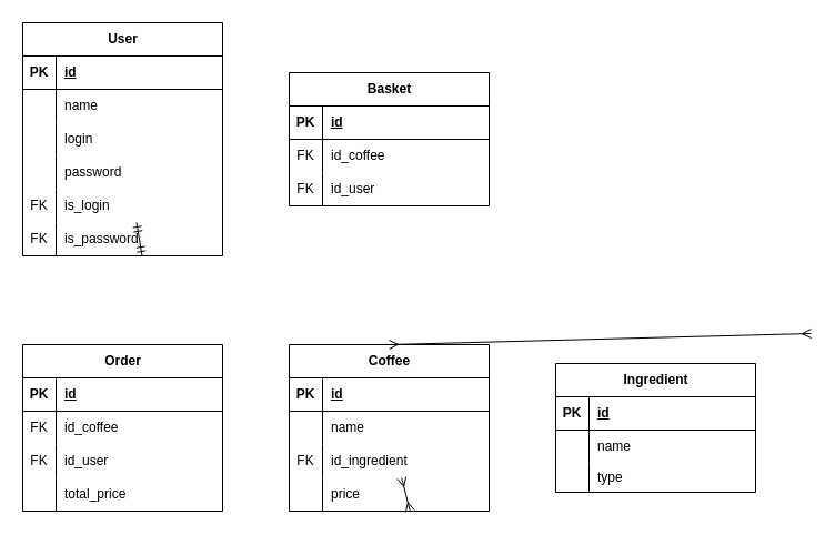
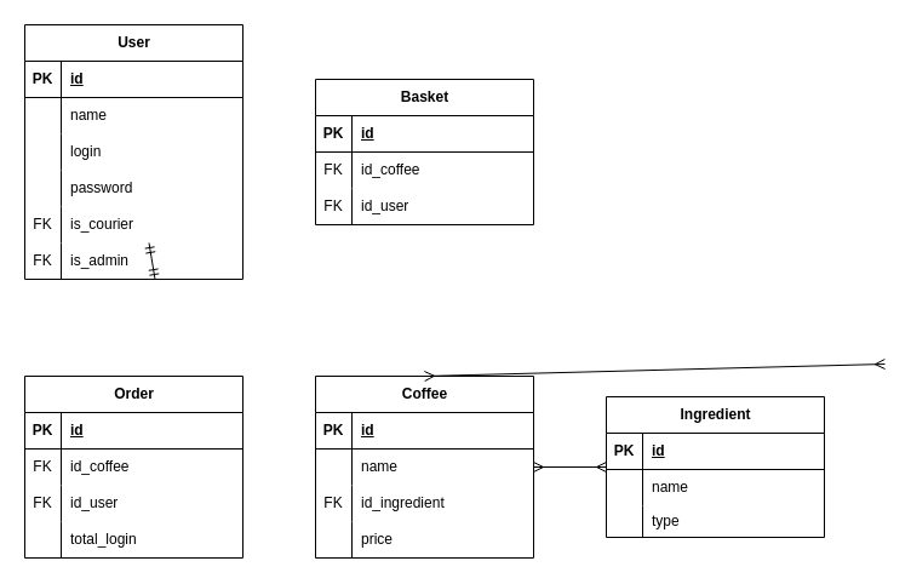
  <mxCell id="0" />
  <mxCell id="1" parent="0" />
  <mxCell id="2" value="User" style="shape=table;startSize=30;container=1;collapsible=1;childLayout=tableLayout;fixedRows=1;rowLines=0;fontStyle=1;align=center;resizeLast=1;html=1;" parent="1" vertex="1"><mxGeometry width="180" height="210" as="geometry" x="20" y="20" /></mxCell>
  <mxCell id="3" value="" style="shape=tableRow;horizontal=0;startSize=0;swimlaneHead=0;swimlaneBody=0;fillColor=none;collapsible=0;dropTarget=0;points=[[0,0.5],[1,0.5]];portConstraint=eastwest;top=0;left=0;right=0;bottom=1;" parent="2" vertex="1"><mxGeometry y="30" width="180" height="30" as="geometry" /></mxCell>
  <mxCell id="4" value="PK" style="shape=partialRectangle;connectable=0;fillColor=none;top=0;left=0;bottom=0;right=0;fontStyle=1;overflow=hidden;whiteSpace=wrap;html=1;" parent="3" vertex="1"><mxGeometry width="30" height="30" as="geometry"><mxRectangle width="30" height="30" as="alternateBounds" /></mxGeometry></mxCell>
  <mxCell id="5" value="id" style="shape=partialRectangle;connectable=0;fillColor=none;top=0;left=0;bottom=0;right=0;align=left;spacingLeft=6;fontStyle=5;overflow=hidden;whiteSpace=wrap;html=1;" parent="3" vertex="1"><mxGeometry x="30" width="150" height="30" as="geometry"><mxRectangle width="150" height="30" as="alternateBounds" /></mxGeometry></mxCell>
  <mxCell id="6" value="" style="shape=tableRow;horizontal=0;startSize=0;swimlaneHead=0;swimlaneBody=0;fillColor=none;collapsible=0;dropTarget=0;points=[[0,0.5],[1,0.5]];portConstraint=eastwest;top=0;left=0;right=0;bottom=0;" parent="2" vertex="1"><mxGeometry y="60" width="180" height="30" as="geometry" /></mxCell>
  <mxCell id="7" value="" style="shape=partialRectangle;connectable=0;fillColor=none;top=0;left=0;bottom=0;right=0;editable=1;overflow=hidden;whiteSpace=wrap;html=1;perimeterSpacing=0;strokeColor=inherit;" parent="6" vertex="1"><mxGeometry width="30" height="30" as="geometry"><mxRectangle width="30" height="30" as="alternateBounds" /></mxGeometry></mxCell>
  <mxCell id="8" value="name" style="shape=partialRectangle;connectable=0;fillColor=none;top=0;left=0;bottom=0;right=0;align=left;spacingLeft=6;overflow=hidden;whiteSpace=wrap;html=1;" parent="6" vertex="1"><mxGeometry x="30" width="150" height="30" as="geometry"><mxRectangle width="150" height="30" as="alternateBounds" /></mxGeometry></mxCell>
  <mxCell id="9" value="" style="shape=tableRow;horizontal=0;startSize=0;swimlaneHead=0;swimlaneBody=0;fillColor=none;collapsible=0;dropTarget=0;points=[[0,0.5],[1,0.5]];portConstraint=eastwest;top=0;left=0;right=0;bottom=0;" parent="2" vertex="1"><mxGeometry y="90" width="180" height="30" as="geometry" /></mxCell>
  <mxCell id="10" value="" style="shape=partialRectangle;connectable=0;fillColor=none;top=0;left=0;bottom=0;right=0;editable=1;overflow=hidden;whiteSpace=wrap;html=1;" parent="9" vertex="1"><mxGeometry width="30" height="30" as="geometry"><mxRectangle width="30" height="30" as="alternateBounds" /></mxGeometry></mxCell>
  <mxCell id="11" value="login" style="shape=partialRectangle;connectable=0;fillColor=none;top=0;left=0;bottom=0;right=0;align=left;spacingLeft=6;overflow=hidden;whiteSpace=wrap;html=1;" parent="9" vertex="1"><mxGeometry x="30" width="150" height="30" as="geometry"><mxRectangle width="150" height="30" as="alternateBounds" /></mxGeometry></mxCell>
  <mxCell id="12" value="" style="shape=tableRow;horizontal=0;startSize=0;swimlaneHead=0;swimlaneBody=0;fillColor=none;collapsible=0;dropTarget=0;points=[[0,0.5],[1,0.5]];portConstraint=eastwest;top=0;left=0;right=0;bottom=0;" parent="2" vertex="1"><mxGeometry y="120" width="180" height="30" as="geometry" /></mxCell>
  <mxCell id="13" value="" style="shape=partialRectangle;connectable=0;fillColor=none;top=0;left=0;bottom=0;right=0;editable=1;overflow=hidden;whiteSpace=wrap;html=1;" parent="12" vertex="1"><mxGeometry width="30" height="30" as="geometry"><mxRectangle width="30" height="30" as="alternateBounds" /></mxGeometry></mxCell>
  <mxCell id="14" value="password" style="shape=partialRectangle;connectable=0;fillColor=none;top=0;left=0;bottom=0;right=0;align=left;spacingLeft=6;overflow=hidden;whiteSpace=wrap;html=1;" parent="12" vertex="1"><mxGeometry x="30" width="150" height="30" as="geometry"><mxRectangle width="150" height="30" as="alternateBounds" /></mxGeometry></mxCell>
  <mxCell id="15" style="shape=tableRow;horizontal=0;startSize=0;swimlaneHead=0;swimlaneBody=0;fillColor=none;collapsible=0;dropTarget=0;points=[[0,0.5],[1,0.5]];portConstraint=eastwest;top=0;left=0;right=0;bottom=0;" parent="2" vertex="1"><mxGeometry y="150" width="180" height="30" as="geometry" /></mxCell>
  <mxCell id="16" value="FK" style="shape=partialRectangle;connectable=0;fillColor=none;top=0;left=0;bottom=0;right=0;editable=1;overflow=hidden;whiteSpace=wrap;html=1;" parent="15" vertex="1"><mxGeometry width="30" height="30" as="geometry"><mxRectangle width="30" height="30" as="alternateBounds" /></mxGeometry></mxCell>
- <mxCell id="17" value="is_login" style="shape=partialRectangle;connectable=0;fillColor=none;top=0;left=0;bottom=0;right=0;align=left;spacingLeft=6;overflow=hidden;whiteSpace=wrap;html=1;" parent="15" vertex="1"><mxGeometry x="30" width="150" height="30" as="geometry"><mxRectangle width="150" height="30" as="alternateBounds" /></mxGeometry></mxCell>
+ <mxCell id="17" value="is_courier" style="shape=partialRectangle;connectable=0;fillColor=none;top=0;left=0;bottom=0;right=0;align=left;spacingLeft=6;overflow=hidden;whiteSpace=wrap;html=1;" parent="15" vertex="1"><mxGeometry x="30" width="150" height="30" as="geometry"><mxRectangle width="150" height="30" as="alternateBounds" /></mxGeometry></mxCell>
  <mxCell id="18" style="shape=tableRow;horizontal=0;startSize=0;swimlaneHead=0;swimlaneBody=0;fillColor=none;collapsible=0;dropTarget=0;points=[[0,0.5],[1,0.5]];portConstraint=eastwest;top=0;left=0;right=0;bottom=0;" vertex="1" parent="2"><mxGeometry y="180" width="180" height="30" as="geometry" /></mxCell>
  <mxCell id="19" value="FK" style="shape=partialRectangle;connectable=0;fillColor=none;top=0;left=0;bottom=0;right=0;editable=1;overflow=hidden;whiteSpace=wrap;html=1;" vertex="1" parent="18"><mxGeometry width="30" height="30" as="geometry"><mxRectangle width="30" height="30" as="alternateBounds" /></mxGeometry></mxCell>
- <mxCell id="20" value="is_password" style="shape=partialRectangle;connectable=0;fillColor=none;top=0;left=0;bottom=0;right=0;align=left;spacingLeft=6;overflow=hidden;whiteSpace=wrap;html=1;" vertex="1" parent="18"><mxGeometry x="30" width="150" height="30" as="geometry"><mxRectangle width="150" height="30" as="alternateBounds" /></mxGeometry></mxCell>
+ <mxCell id="20" value="is_admin" style="shape=partialRectangle;connectable=0;fillColor=none;top=0;left=0;bottom=0;right=0;align=left;spacingLeft=6;overflow=hidden;whiteSpace=wrap;html=1;" vertex="1" parent="18"><mxGeometry x="30" width="150" height="30" as="geometry"><mxRectangle width="150" height="30" as="alternateBounds" /></mxGeometry></mxCell>
  <mxCell id="21" value="Order" style="shape=table;startSize=30;container=1;collapsible=1;childLayout=tableLayout;fixedRows=1;rowLines=0;fontStyle=1;align=center;resizeLast=1;html=1;" parent="1" vertex="1"><mxGeometry y="310" width="180" height="150" as="geometry" x="20" /></mxCell>
  <mxCell id="22" value="" style="shape=tableRow;horizontal=0;startSize=0;swimlaneHead=0;swimlaneBody=0;fillColor=none;collapsible=0;dropTarget=0;points=[[0,0.5],[1,0.5]];portConstraint=eastwest;top=0;left=0;right=0;bottom=1;" parent="21" vertex="1"><mxGeometry y="30" width="180" height="30" as="geometry" /></mxCell>
  <mxCell id="23" value="PK" style="shape=partialRectangle;connectable=0;fillColor=none;top=0;left=0;bottom=0;right=0;fontStyle=1;overflow=hidden;whiteSpace=wrap;html=1;" parent="22" vertex="1"><mxGeometry width="30" height="30" as="geometry"><mxRectangle width="30" height="30" as="alternateBounds" /></mxGeometry></mxCell>
  <mxCell id="24" value="id" style="shape=partialRectangle;connectable=0;fillColor=none;top=0;left=0;bottom=0;right=0;align=left;spacingLeft=6;fontStyle=5;overflow=hidden;whiteSpace=wrap;html=1;" parent="22" vertex="1"><mxGeometry x="30" width="150" height="30" as="geometry"><mxRectangle width="150" height="30" as="alternateBounds" /></mxGeometry></mxCell>
  <mxCell id="25" value="" style="shape=tableRow;horizontal=0;startSize=0;swimlaneHead=0;swimlaneBody=0;fillColor=none;collapsible=0;dropTarget=0;points=[[0,0.5],[1,0.5]];portConstraint=eastwest;top=0;left=0;right=0;bottom=0;" parent="21" vertex="1"><mxGeometry y="60" width="180" height="30" as="geometry" /></mxCell>
  <mxCell id="26" value="FK" style="shape=partialRectangle;connectable=0;fillColor=none;top=0;left=0;bottom=0;right=0;editable=1;overflow=hidden;whiteSpace=wrap;html=1;" parent="25" vertex="1"><mxGeometry width="30" height="30" as="geometry"><mxRectangle width="30" height="30" as="alternateBounds" /></mxGeometry></mxCell>
  <mxCell id="27" value="id_coffee" style="shape=partialRectangle;connectable=0;fillColor=none;top=0;left=0;bottom=0;right=0;align=left;spacingLeft=6;overflow=hidden;whiteSpace=wrap;html=1;" parent="25" vertex="1"><mxGeometry x="30" width="150" height="30" as="geometry"><mxRectangle width="150" height="30" as="alternateBounds" /></mxGeometry></mxCell>
  <mxCell id="28" value="" style="shape=tableRow;horizontal=0;startSize=0;swimlaneHead=0;swimlaneBody=0;fillColor=none;collapsible=0;dropTarget=0;points=[[0,0.5],[1,0.5]];portConstraint=eastwest;top=0;left=0;right=0;bottom=0;" parent="21" vertex="1"><mxGeometry y="90" width="180" height="30" as="geometry" /></mxCell>
  <mxCell id="29" value="FK" style="shape=partialRectangle;connectable=0;fillColor=none;top=0;left=0;bottom=0;right=0;editable=1;overflow=hidden;whiteSpace=wrap;html=1;" parent="28" vertex="1"><mxGeometry width="30" height="30" as="geometry"><mxRectangle width="30" height="30" as="alternateBounds" /></mxGeometry></mxCell>
  <mxCell id="30" value="id_user" style="shape=partialRectangle;connectable=0;fillColor=none;top=0;left=0;bottom=0;right=0;align=left;spacingLeft=6;overflow=hidden;whiteSpace=wrap;html=1;" parent="28" vertex="1"><mxGeometry x="30" width="150" height="30" as="geometry"><mxRectangle width="150" height="30" as="alternateBounds" /></mxGeometry></mxCell>
  <mxCell id="31" value="" style="shape=tableRow;horizontal=0;startSize=0;swimlaneHead=0;swimlaneBody=0;fillColor=none;collapsible=0;dropTarget=0;points=[[0,0.5],[1,0.5]];portConstraint=eastwest;top=0;left=0;right=0;bottom=0;" parent="21" vertex="1"><mxGeometry y="120" width="180" height="30" as="geometry" /></mxCell>
  <mxCell id="32" value="" style="shape=partialRectangle;connectable=0;fillColor=none;top=0;left=0;bottom=0;right=0;editable=1;overflow=hidden;whiteSpace=wrap;html=1;" parent="31" vertex="1"><mxGeometry width="30" height="30" as="geometry"><mxRectangle width="30" height="30" as="alternateBounds" /></mxGeometry></mxCell>
- <mxCell id="33" value="total_price" style="shape=partialRectangle;connectable=0;fillColor=none;top=0;left=0;bottom=0;right=0;align=left;spacingLeft=6;overflow=hidden;whiteSpace=wrap;html=1;" parent="31" vertex="1"><mxGeometry x="30" width="150" height="30" as="geometry"><mxRectangle width="150" height="30" as="alternateBounds" /></mxGeometry></mxCell>
+ <mxCell id="33" value="total_login" style="shape=partialRectangle;connectable=0;fillColor=none;top=0;left=0;bottom=0;right=0;align=left;spacingLeft=6;overflow=hidden;whiteSpace=wrap;html=1;" parent="31" vertex="1"><mxGeometry x="30" width="150" height="30" as="geometry"><mxRectangle width="150" height="30" as="alternateBounds" /></mxGeometry></mxCell>
  <mxCell id="34" value="Ingredient" style="shape=table;startSize=30;container=1;collapsible=1;childLayout=tableLayout;fixedRows=1;rowLines=0;fontStyle=1;align=center;resizeLast=1;html=1;" parent="1" vertex="1"><mxGeometry x="500" y="327" width="180" height="116" as="geometry" /></mxCell>
  <mxCell id="35" value="" style="shape=tableRow;horizontal=0;startSize=0;swimlaneHead=0;swimlaneBody=0;fillColor=none;collapsible=0;dropTarget=0;points=[[0,0.5],[1,0.5]];portConstraint=eastwest;top=0;left=0;right=0;bottom=1;" parent="34" vertex="1"><mxGeometry y="30" width="180" height="30" as="geometry" /></mxCell>
  <mxCell id="36" value="PK" style="shape=partialRectangle;connectable=0;fillColor=none;top=0;left=0;bottom=0;right=0;fontStyle=1;overflow=hidden;whiteSpace=wrap;html=1;" parent="35" vertex="1"><mxGeometry width="30" height="30" as="geometry"><mxRectangle width="30" height="30" as="alternateBounds" /></mxGeometry></mxCell>
  <mxCell id="37" value="id" style="shape=partialRectangle;connectable=0;fillColor=none;top=0;left=0;bottom=0;right=0;align=left;spacingLeft=6;fontStyle=5;overflow=hidden;whiteSpace=wrap;html=1;" parent="35" vertex="1"><mxGeometry x="30" width="150" height="30" as="geometry"><mxRectangle width="150" height="30" as="alternateBounds" /></mxGeometry></mxCell>
  <mxCell id="38" value="" style="shape=tableRow;horizontal=0;startSize=0;swimlaneHead=0;swimlaneBody=0;fillColor=none;collapsible=0;dropTarget=0;points=[[0,0.5],[1,0.5]];portConstraint=eastwest;top=0;left=0;right=0;bottom=0;" parent="34" vertex="1"><mxGeometry y="60" width="180" height="30" as="geometry" /></mxCell>
  <mxCell id="39" value="" style="shape=partialRectangle;connectable=0;fillColor=none;top=0;left=0;bottom=0;right=0;editable=1;overflow=hidden;whiteSpace=wrap;html=1;" parent="38" vertex="1"><mxGeometry width="30" height="30" as="geometry"><mxRectangle width="30" height="30" as="alternateBounds" /></mxGeometry></mxCell>
  <mxCell id="40" value="name" style="shape=partialRectangle;connectable=0;fillColor=none;top=0;left=0;bottom=0;right=0;align=left;spacingLeft=6;overflow=hidden;whiteSpace=wrap;html=1;" parent="38" vertex="1"><mxGeometry x="30" width="150" height="30" as="geometry"><mxRectangle width="150" height="30" as="alternateBounds" /></mxGeometry></mxCell>
  <mxCell id="41" value="" style="shape=tableRow;horizontal=0;startSize=0;swimlaneHead=0;swimlaneBody=0;fillColor=none;collapsible=0;dropTarget=0;points=[[0,0.5],[1,0.5]];portConstraint=eastwest;top=0;left=0;right=0;bottom=0;" parent="34" vertex="1"><mxGeometry y="90" width="180" height="26" as="geometry" /></mxCell>
  <mxCell id="42" value="" style="shape=partialRectangle;connectable=0;fillColor=none;top=0;left=0;bottom=0;right=0;editable=1;overflow=hidden;whiteSpace=wrap;html=1;" parent="41" vertex="1"><mxGeometry width="30" height="26" as="geometry"><mxRectangle width="30" height="26" as="alternateBounds" /></mxGeometry></mxCell>
  <mxCell id="43" value="type" style="shape=partialRectangle;connectable=0;fillColor=none;top=0;left=0;bottom=0;right=0;align=left;spacingLeft=6;overflow=hidden;whiteSpace=wrap;html=1;" parent="41" vertex="1"><mxGeometry x="30" width="150" height="26" as="geometry"><mxRectangle width="150" height="26" as="alternateBounds" /></mxGeometry></mxCell>
  <mxCell id="44" value="Coffee" style="shape=table;startSize=30;container=1;collapsible=1;childLayout=tableLayout;fixedRows=1;rowLines=0;fontStyle=1;align=center;resizeLast=1;html=1;" parent="1" vertex="1"><mxGeometry x="260" y="310" width="180" height="150" as="geometry"><mxRectangle x="240" y="290" width="80" height="30" as="alternateBounds" /></mxGeometry></mxCell>
  <mxCell id="45" value="" style="shape=tableRow;horizontal=0;startSize=0;swimlaneHead=0;swimlaneBody=0;fillColor=none;collapsible=0;dropTarget=0;points=[[0,0.5],[1,0.5]];portConstraint=eastwest;top=0;left=0;right=0;bottom=1;" parent="44" vertex="1"><mxGeometry y="30" width="180" height="30" as="geometry" /></mxCell>
  <mxCell id="46" value="PK" style="shape=partialRectangle;connectable=0;fillColor=none;top=0;left=0;bottom=0;right=0;fontStyle=1;overflow=hidden;whiteSpace=wrap;html=1;" parent="45" vertex="1"><mxGeometry width="30" height="30" as="geometry"><mxRectangle width="30" height="30" as="alternateBounds" /></mxGeometry></mxCell>
  <mxCell id="47" value="id" style="shape=partialRectangle;connectable=0;fillColor=none;top=0;left=0;bottom=0;right=0;align=left;spacingLeft=6;fontStyle=5;overflow=hidden;whiteSpace=wrap;html=1;" parent="45" vertex="1"><mxGeometry x="30" width="150" height="30" as="geometry"><mxRectangle width="150" height="30" as="alternateBounds" /></mxGeometry></mxCell>
  <mxCell id="48" value="" style="shape=tableRow;horizontal=0;startSize=0;swimlaneHead=0;swimlaneBody=0;fillColor=none;collapsible=0;dropTarget=0;points=[[0,0.5],[1,0.5]];portConstraint=eastwest;top=0;left=0;right=0;bottom=0;" parent="44" vertex="1"><mxGeometry y="60" width="180" height="30" as="geometry" /></mxCell>
  <mxCell id="49" value="" style="shape=partialRectangle;connectable=0;fillColor=none;top=0;left=0;bottom=0;right=0;editable=1;overflow=hidden;whiteSpace=wrap;html=1;" parent="48" vertex="1"><mxGeometry width="30" height="30" as="geometry"><mxRectangle width="30" height="30" as="alternateBounds" /></mxGeometry></mxCell>
  <mxCell id="50" value="name" style="shape=partialRectangle;connectable=0;fillColor=none;top=0;left=0;bottom=0;right=0;align=left;spacingLeft=6;overflow=hidden;whiteSpace=wrap;html=1;" parent="48" vertex="1"><mxGeometry x="30" width="150" height="30" as="geometry"><mxRectangle width="150" height="30" as="alternateBounds" /></mxGeometry></mxCell>
  <mxCell id="51" value="" style="shape=tableRow;horizontal=0;startSize=0;swimlaneHead=0;swimlaneBody=0;fillColor=none;collapsible=0;dropTarget=0;points=[[0,0.5],[1,0.5]];portConstraint=eastwest;top=0;left=0;right=0;bottom=0;" parent="44" vertex="1"><mxGeometry y="90" width="180" height="30" as="geometry" /></mxCell>
  <mxCell id="52" value="FK" style="shape=partialRectangle;connectable=0;fillColor=none;top=0;left=0;bottom=0;right=0;editable=1;overflow=hidden;whiteSpace=wrap;html=1;" parent="51" vertex="1"><mxGeometry width="30" height="30" as="geometry"><mxRectangle width="30" height="30" as="alternateBounds" /></mxGeometry></mxCell>
  <mxCell id="53" value="id_ingredient" style="shape=partialRectangle;connectable=0;fillColor=none;top=0;left=0;bottom=0;right=0;align=left;spacingLeft=6;overflow=hidden;whiteSpace=wrap;html=1;" parent="51" vertex="1"><mxGeometry x="30" width="150" height="30" as="geometry"><mxRectangle width="150" height="30" as="alternateBounds" /></mxGeometry></mxCell>
  <mxCell id="54" value="" style="shape=tableRow;horizontal=0;startSize=0;swimlaneHead=0;swimlaneBody=0;fillColor=none;collapsible=0;dropTarget=0;points=[[0,0.5],[1,0.5]];portConstraint=eastwest;top=0;left=0;right=0;bottom=0;" parent="44" vertex="1"><mxGeometry y="120" width="180" height="30" as="geometry" /></mxCell>
  <mxCell id="55" value="" style="shape=partialRectangle;connectable=0;fillColor=none;top=0;left=0;bottom=0;right=0;editable=1;overflow=hidden;whiteSpace=wrap;html=1;" parent="54" vertex="1"><mxGeometry width="30" height="30" as="geometry"><mxRectangle width="30" height="30" as="alternateBounds" /></mxGeometry></mxCell>
  <mxCell id="56" value="price" style="shape=partialRectangle;connectable=0;fillColor=none;top=0;left=0;bottom=0;right=0;align=left;spacingLeft=6;overflow=hidden;whiteSpace=wrap;html=1;" parent="54" vertex="1"><mxGeometry x="30" width="150" height="30" as="geometry"><mxRectangle width="150" height="30" as="alternateBounds" /></mxGeometry></mxCell>
  <mxCell id="57" value="" style="fontSize=12;html=1;endArrow=ERmany;startArrow=ERmany;rounded=0;jumpStyle=none;flowAnimation=0;shadow=0;" edge="1" parent="1"><mxGeometry width="100" height="100" relative="1" as="geometry"><mxPoint x="350" y="310" as="sourcePoint" /><mxPoint x="730" y="300" as="targetPoint" /></mxGeometry></mxCell>
- <mxCell id="58" value="" style="fontSize=12;html=1;endArrow=ERmany;startArrow=ERmany;rounded=0;" edge="1" parent="1" source="44" target="56"><mxGeometry width="100" height="100" relative="1" as="geometry"><mxPoint x="610" y="510" as="sourcePoint" /><mxPoint x="710" y="410" as="targetPoint" /></mxGeometry></mxCell>
+ <mxCell id="58" value="" style="fontSize=12;html=1;endArrow=ERmany;startArrow=ERmany;rounded=0;" edge="1" parent="1" source="44" target="34"><mxGeometry width="100" height="100" relative="1" as="geometry"><mxPoint x="610" y="510" as="sourcePoint" /><mxPoint x="710" y="410" as="targetPoint" /></mxGeometry></mxCell>
  <mxCell id="59" value="Basket" style="shape=table;startSize=30;container=1;collapsible=1;childLayout=tableLayout;fixedRows=1;rowLines=0;fontStyle=1;align=center;resizeLast=1;html=1;" vertex="1" parent="1"><mxGeometry x="260" y="65" width="180" height="120" as="geometry" /></mxCell>
  <mxCell id="60" value="" style="shape=tableRow;horizontal=0;startSize=0;swimlaneHead=0;swimlaneBody=0;fillColor=none;collapsible=0;dropTarget=0;points=[[0,0.5],[1,0.5]];portConstraint=eastwest;top=0;left=0;right=0;bottom=1;" vertex="1" parent="59"><mxGeometry y="30" width="180" height="30" as="geometry" /></mxCell>
  <mxCell id="61" value="PK" style="shape=partialRectangle;connectable=0;fillColor=none;top=0;left=0;bottom=0;right=0;fontStyle=1;overflow=hidden;whiteSpace=wrap;html=1;" vertex="1" parent="60"><mxGeometry width="30" height="30" as="geometry"><mxRectangle width="30" height="30" as="alternateBounds" /></mxGeometry></mxCell>
  <mxCell id="62" value="id" style="shape=partialRectangle;connectable=0;fillColor=none;top=0;left=0;bottom=0;right=0;align=left;spacingLeft=6;fontStyle=5;overflow=hidden;whiteSpace=wrap;html=1;" vertex="1" parent="60"><mxGeometry x="30" width="150" height="30" as="geometry"><mxRectangle width="150" height="30" as="alternateBounds" /></mxGeometry></mxCell>
  <mxCell id="63" value="" style="shape=tableRow;horizontal=0;startSize=0;swimlaneHead=0;swimlaneBody=0;fillColor=none;collapsible=0;dropTarget=0;points=[[0,0.5],[1,0.5]];portConstraint=eastwest;top=0;left=0;right=0;bottom=0;" vertex="1" parent="59"><mxGeometry y="60" width="180" height="30" as="geometry" /></mxCell>
  <mxCell id="64" value="FK" style="shape=partialRectangle;connectable=0;fillColor=none;top=0;left=0;bottom=0;right=0;editable=1;overflow=hidden;whiteSpace=wrap;html=1;" vertex="1" parent="63"><mxGeometry width="30" height="30" as="geometry"><mxRectangle width="30" height="30" as="alternateBounds" /></mxGeometry></mxCell>
  <mxCell id="65" value="id_coffee" style="shape=partialRectangle;connectable=0;fillColor=none;top=0;left=0;bottom=0;right=0;align=left;spacingLeft=6;overflow=hidden;whiteSpace=wrap;html=1;" vertex="1" parent="63"><mxGeometry x="30" width="150" height="30" as="geometry"><mxRectangle width="150" height="30" as="alternateBounds" /></mxGeometry></mxCell>
  <mxCell id="66" value="" style="shape=tableRow;horizontal=0;startSize=0;swimlaneHead=0;swimlaneBody=0;fillColor=none;collapsible=0;dropTarget=0;points=[[0,0.5],[1,0.5]];portConstraint=eastwest;top=0;left=0;right=0;bottom=0;" vertex="1" parent="59"><mxGeometry y="90" width="180" height="30" as="geometry" /></mxCell>
  <mxCell id="67" value="FK" style="shape=partialRectangle;connectable=0;fillColor=none;top=0;left=0;bottom=0;right=0;editable=1;overflow=hidden;whiteSpace=wrap;html=1;" vertex="1" parent="66"><mxGeometry width="30" height="30" as="geometry"><mxRectangle width="30" height="30" as="alternateBounds" /></mxGeometry></mxCell>
  <mxCell id="68" value="id_user" style="shape=partialRectangle;connectable=0;fillColor=none;top=0;left=0;bottom=0;right=0;align=left;spacingLeft=6;overflow=hidden;whiteSpace=wrap;html=1;" vertex="1" parent="66"><mxGeometry x="30" width="150" height="30" as="geometry"><mxRectangle width="150" height="30" as="alternateBounds" /></mxGeometry></mxCell>
  <mxCell id="69" style="edgeStyle=none;rounded=0;orthogonalLoop=1;jettySize=auto;html=1;exitX=0.75;exitY=0;exitDx=0;exitDy=0;" edge="1" parent="1" source="34" target="34"><mxGeometry relative="1" as="geometry" /></mxCell>
  <mxCell id="70" value="" style="fontSize=12;html=1;endArrow=ERmandOne;startArrow=ERmandOne;rounded=0;" edge="1" parent="1" source="2" target="20"><mxGeometry width="100" height="100" relative="1" as="geometry"><mxPoint x="400" y="540" as="sourcePoint" /><mxPoint x="630" y="500" as="targetPoint" /></mxGeometry></mxCell>
